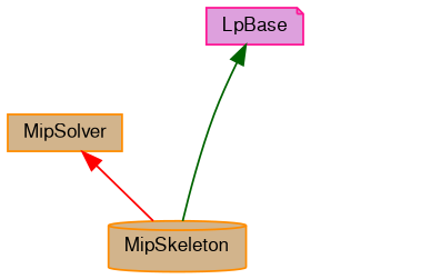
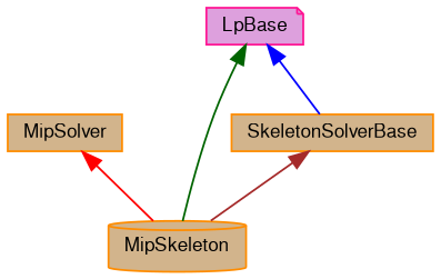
  digraph {
    node [color=darkorange fillcolor=tan fontname=FreeSans fontsize=10 shape=box style=filled]
    edge [dir=back fontname=FreeSans fontsize=10 labelfontname=FreeSans labelfontsize=10 style=solid]
    n1 [fontcolor=black height=0.2 label=MipSkeleton shape=cylinder width=0.4]
    n2 [height=0.2 label=MipSolver width=0.4]
    n3 [color=deeppink fillcolor=plum height=0.2 label=LpBase shape=note width=0.4]
+   n4 [height=0.2 label=SkeletonSolverBase width=0.4]
    n2 -> n1 [color=red]
    n3 -> n1 [color=darkgreen]
+   n3 -> n4 [color=blue]
+   n4 -> n1 [color=brown]
  }
